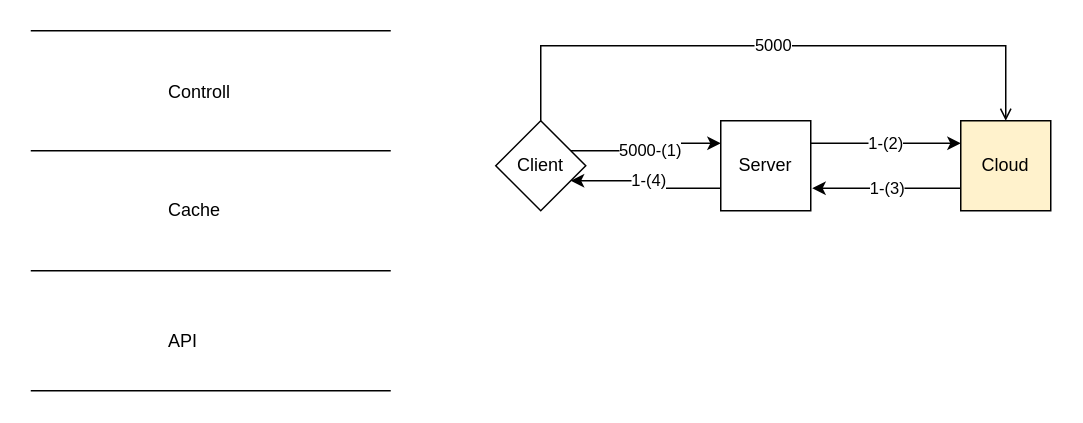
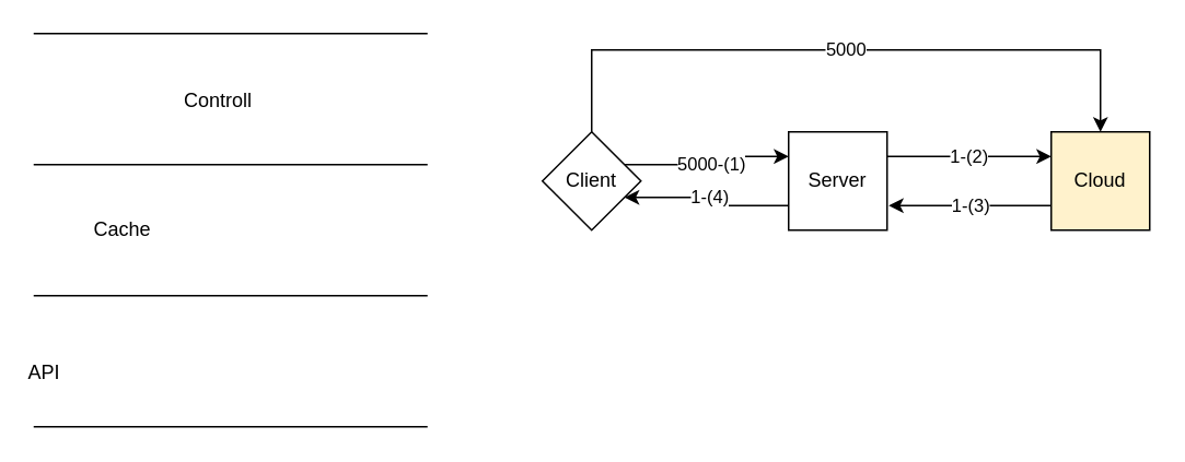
  <mxCell id="0" />
  <mxCell id="1" parent="0" />
  <mxCell id="2" value="" style="endArrow=none;html=1;" edge="1" parent="1"><mxGeometry width="50" height="50" relative="1" as="geometry"><mxPoint x="20" y="20" as="sourcePoint" /><mxPoint x="260" y="20" as="targetPoint" /></mxGeometry></mxCell>
  <mxCell id="3" value="" style="endArrow=none;html=1;" edge="1" parent="1"><mxGeometry width="50" height="50" relative="1" as="geometry"><mxPoint x="20" y="180" as="sourcePoint" /><mxPoint x="260" y="180" as="targetPoint" /></mxGeometry></mxCell>
  <mxCell id="4" value="" style="endArrow=none;html=1;" edge="1" parent="1"><mxGeometry width="50" height="50" relative="1" as="geometry"><mxPoint x="20" y="260" as="sourcePoint" /><mxPoint x="260" y="260" as="targetPoint" /></mxGeometry></mxCell>
  <mxCell id="5" value="Controll" style="text;html=1;resizable=0;points=[];autosize=1;align=left;verticalAlign=top;spacingTop=-4;" vertex="1" parent="1"><mxGeometry x="110" y="51" width="60" height="20" as="geometry" /></mxCell>
  <mxCell id="6" value="" style="endArrow=none;html=1;" edge="1" parent="1"><mxGeometry width="50" height="50" relative="1" as="geometry"><mxPoint x="20" y="100" as="sourcePoint" /><mxPoint x="260" y="100" as="targetPoint" /></mxGeometry></mxCell>
- <mxCell id="7" value="Cache" style="text;html=1;resizable=0;points=[];autosize=1;align=left;verticalAlign=top;spacingTop=-4;" vertex="1" parent="1"><mxGeometry x="110" y="130" width="50" height="20" as="geometry" /></mxCell>
- <mxCell id="8" value="API" style="text;html=1;resizable=0;points=[];autosize=1;align=left;verticalAlign=top;spacingTop=-4;" vertex="1" parent="1"><mxGeometry x="110" y="217" width="30" height="20" as="geometry" /></mxCell>
- <mxCell id="9" value="5000" style="edgeStyle=orthogonalEdgeStyle;rounded=0;orthogonalLoop=1;jettySize=auto;html=1;exitX=0.5;exitY=0;exitDx=0;exitDy=0;entryX=0.5;entryY=0;entryDx=0;entryDy=0;endArrow=open;" edge="1" parent="1" source="11" target="16"><mxGeometry relative="1" as="geometry"><Array as="points"><mxPoint x="360" y="30" /><mxPoint x="670" y="30" /></Array></mxGeometry></mxCell>
+ <mxCell id="7" value="Cache" style="text;html=1;resizable=0;points=[];autosize=1;align=left;verticalAlign=top;spacingTop=-4;" vertex="1" parent="1"><mxGeometry x="55" y="130" width="50" height="20" as="geometry" /></mxCell>
+ <mxCell id="8" value="API" style="text;html=1;resizable=0;points=[];autosize=1;align=left;verticalAlign=top;spacingTop=-4;" vertex="1" parent="1"><mxGeometry x="15" y="217" width="30" height="20" as="geometry" /></mxCell>
+ <mxCell id="9" value="5000" style="edgeStyle=orthogonalEdgeStyle;rounded=0;orthogonalLoop=1;jettySize=auto;html=1;exitX=0.5;exitY=0;exitDx=0;exitDy=0;entryX=0.5;entryY=0;entryDx=0;entryDy=0;" edge="1" parent="1" source="11" target="16"><mxGeometry relative="1" as="geometry"><Array as="points"><mxPoint x="360" y="30" /><mxPoint x="670" y="30" /></Array></mxGeometry></mxCell>
  <mxCell id="10" value="5000-(1)" style="edgeStyle=orthogonalEdgeStyle;rounded=0;orthogonalLoop=1;jettySize=auto;html=1;exitX=1;exitY=0.25;exitDx=0;exitDy=0;entryX=0;entryY=0.25;entryDx=0;entryDy=0;" edge="1" parent="1" source="11" target="14"><mxGeometry relative="1" as="geometry" /></mxCell>
  <mxCell id="11" value="Client" style="rhombus;whiteSpace=wrap;html=1;aspect=fixed;" vertex="1" parent="1"><mxGeometry x="330" y="80" width="60" height="60" as="geometry" /></mxCell>
  <mxCell id="12" value="1-(2)" style="edgeStyle=orthogonalEdgeStyle;rounded=0;orthogonalLoop=1;jettySize=auto;html=1;exitX=1;exitY=0.25;exitDx=0;exitDy=0;entryX=0;entryY=0.25;entryDx=0;entryDy=0;" edge="1" parent="1" source="14" target="16"><mxGeometry relative="1" as="geometry" /></mxCell>
  <mxCell id="13" value="1-(4)" style="edgeStyle=orthogonalEdgeStyle;rounded=0;orthogonalLoop=1;jettySize=auto;html=1;exitX=0;exitY=0.75;exitDx=0;exitDy=0;entryX=1;entryY=0.75;entryDx=0;entryDy=0;" edge="1" parent="1" source="14" target="11"><mxGeometry relative="1" as="geometry" /></mxCell>
  <mxCell id="14" value="Server" style="whiteSpace=wrap;html=1;aspect=fixed;" vertex="1" parent="1"><mxGeometry x="480" y="80" width="60" height="60" as="geometry" /></mxCell>
  <mxCell id="15" value="1-(3)" style="edgeStyle=orthogonalEdgeStyle;rounded=0;orthogonalLoop=1;jettySize=auto;html=1;exitX=0;exitY=0.75;exitDx=0;exitDy=0;entryX=1;entryY=0.75;entryDx=0;entryDy=0;" edge="1" parent="1"><mxGeometry relative="1" as="geometry"><mxPoint x="641" y="125" as="sourcePoint" /><mxPoint x="541" y="125" as="targetPoint" /></mxGeometry></mxCell>
  <mxCell id="16" value="Cloud" style="whiteSpace=wrap;html=1;aspect=fixed;fillColor=#fff2cc;" vertex="1" parent="1"><mxGeometry x="640" y="80" width="60" height="60" as="geometry" /></mxCell>
